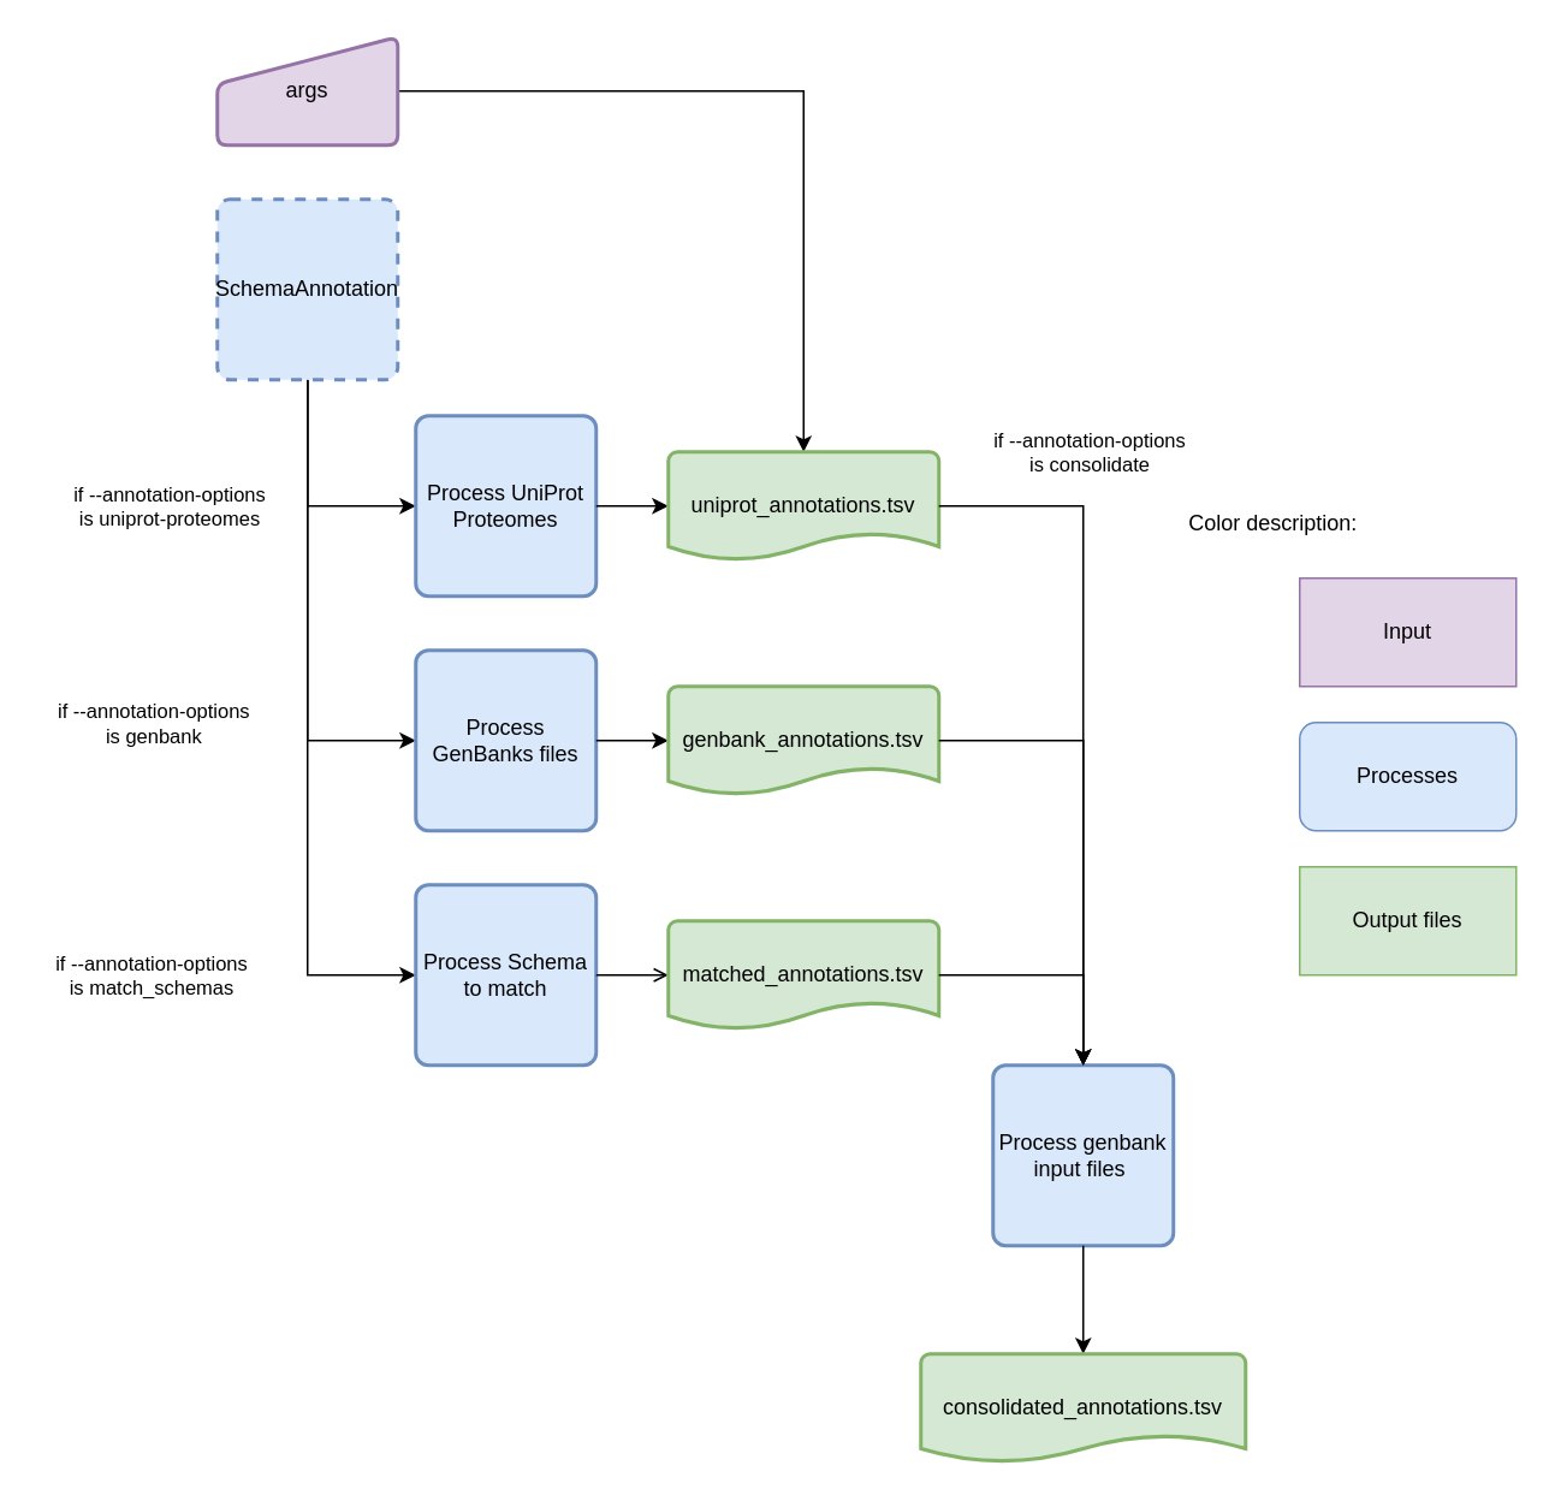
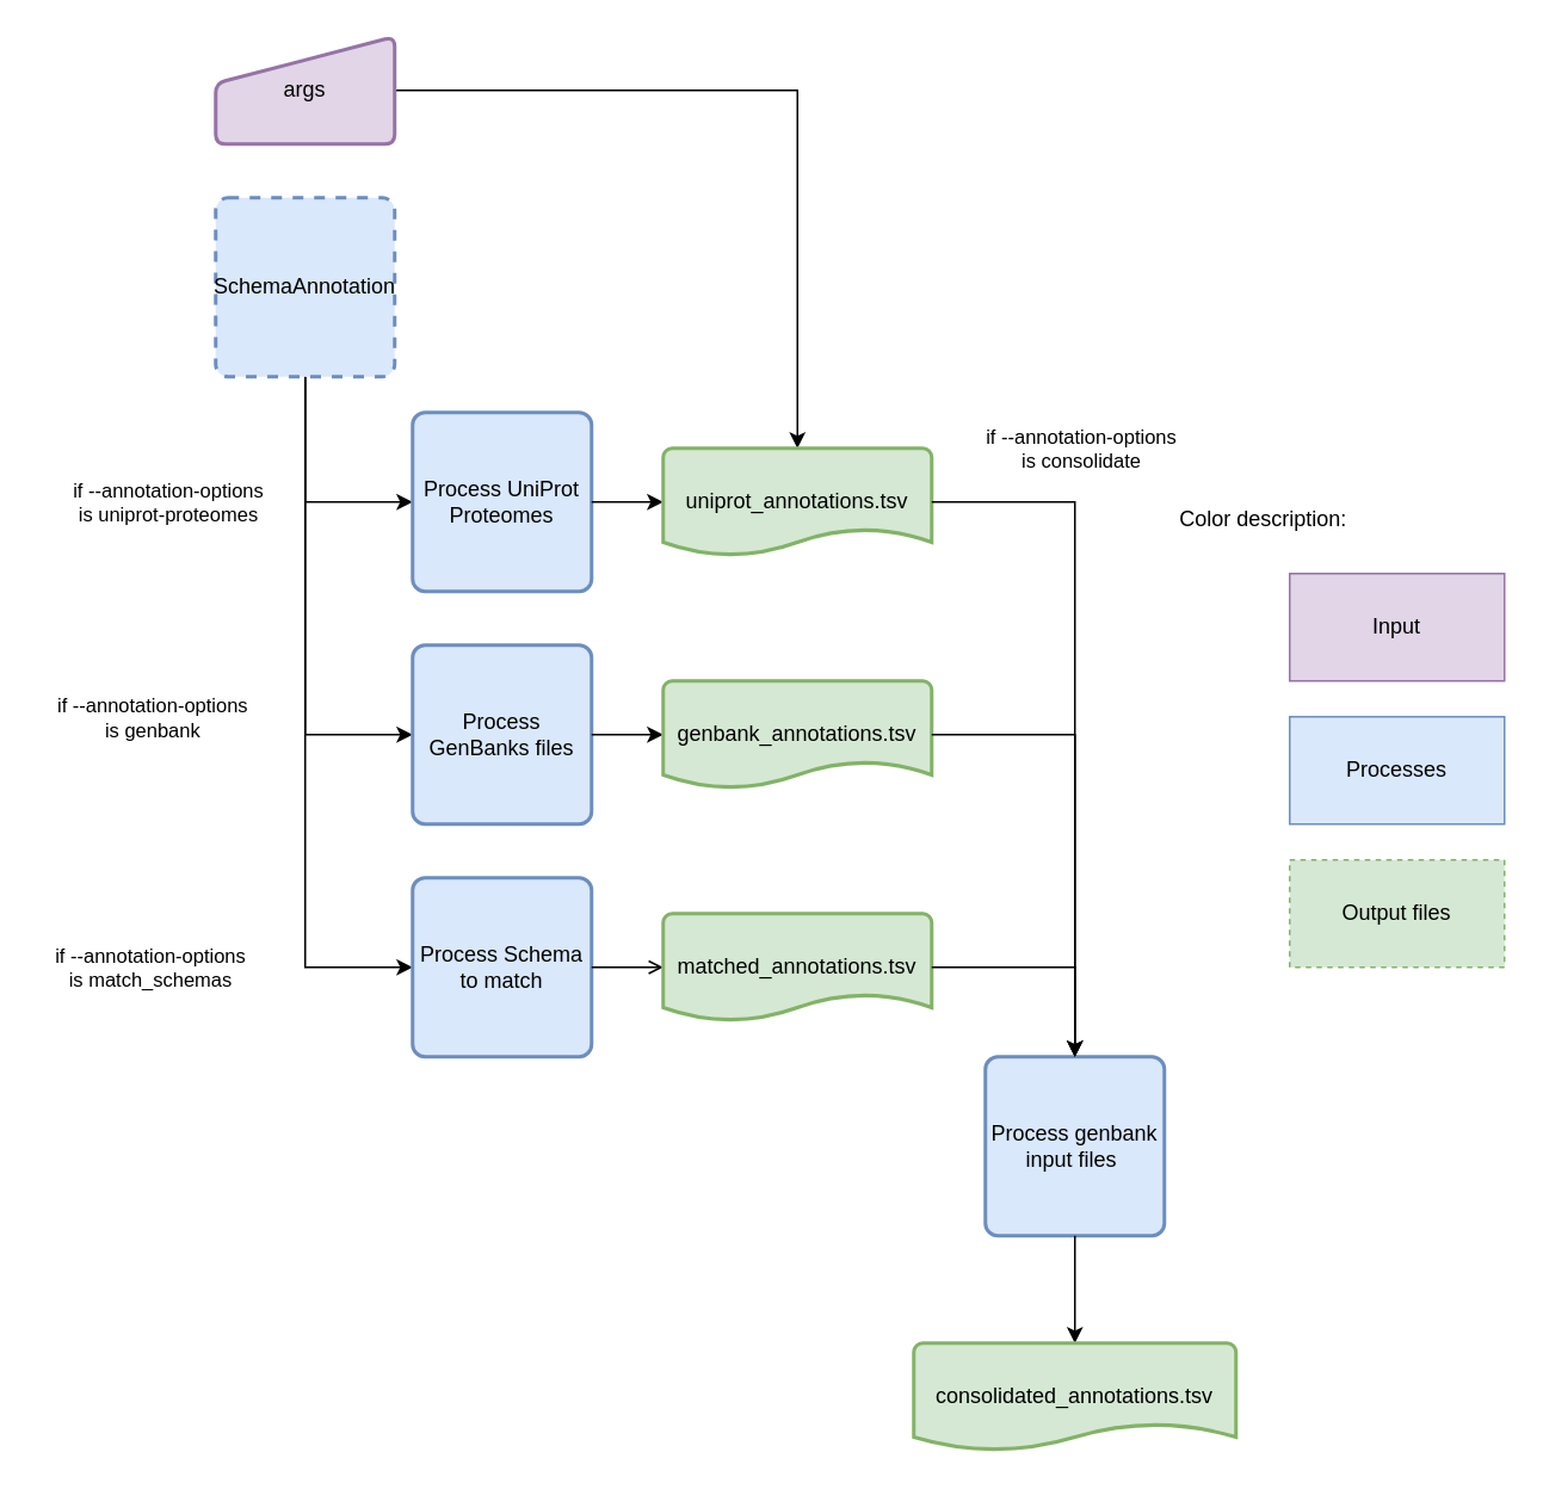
  <mxCell id="0" />
  <mxCell id="1" parent="0" />
  <mxCell id="2" style="edgeStyle=orthogonalEdgeStyle;rounded=0;orthogonalLoop=1;jettySize=auto;html=1;entryX=0;entryY=0.5;entryDx=0;entryDy=0;" parent="1" source="5" target="8" edge="1"><mxGeometry relative="1" as="geometry"><Array as="points"><mxPoint x="170" y="280" /></Array></mxGeometry></mxCell>
  <mxCell id="3" style="edgeStyle=orthogonalEdgeStyle;rounded=0;orthogonalLoop=1;jettySize=auto;html=1;entryX=0;entryY=0.5;entryDx=0;entryDy=0;" parent="1" source="5" target="9" edge="1"><mxGeometry relative="1" as="geometry"><Array as="points"><mxPoint x="170" y="410" /></Array></mxGeometry></mxCell>
  <mxCell id="4" style="edgeStyle=orthogonalEdgeStyle;rounded=0;orthogonalLoop=1;jettySize=auto;html=1;entryX=0;entryY=0.5;entryDx=0;entryDy=0;" parent="1" source="5" target="11" edge="1"><mxGeometry relative="1" as="geometry"><Array as="points"><mxPoint x="170" y="540" /></Array></mxGeometry></mxCell>
  <mxCell id="5" value="SchemaAnnotation" style="rounded=1;whiteSpace=wrap;html=1;absoluteArcSize=1;arcSize=14;strokeWidth=2;fillColor=#dae8fc;strokeColor=#6c8ebf;dashed=1;" parent="1" vertex="1"><mxGeometry x="120" y="110" width="100" height="100" as="geometry" /></mxCell>
  <mxCell id="6" style="edgeStyle=orthogonalEdgeStyle;rounded=0;orthogonalLoop=1;jettySize=auto;html=1;" parent="1" source="7" target="22" edge="1"><mxGeometry relative="1" as="geometry" /></mxCell>
  <mxCell id="7" value="args" style="html=1;strokeWidth=2;shape=manualInput;whiteSpace=wrap;rounded=1;size=26;arcSize=11;fillColor=#e1d5e7;strokeColor=#9673a6;" parent="1" vertex="1"><mxGeometry x="120" y="20" width="100" height="60" as="geometry" /></mxCell>
  <mxCell id="8" value="Process UniProt Proteomes" style="rounded=1;whiteSpace=wrap;html=1;absoluteArcSize=1;arcSize=14;strokeWidth=2;fillColor=#dae8fc;strokeColor=#6c8ebf;" parent="1" vertex="1"><mxGeometry x="230" y="230" width="100" height="100" as="geometry" /></mxCell>
  <mxCell id="9" value="Process GenBanks files" style="rounded=1;whiteSpace=wrap;html=1;absoluteArcSize=1;arcSize=14;strokeWidth=2;fillColor=#dae8fc;strokeColor=#6c8ebf;" parent="1" vertex="1"><mxGeometry x="230" y="360" width="100" height="100" as="geometry" /></mxCell>
  <mxCell id="10" value="&lt;span style=&quot;color: rgb(0, 0, 0); font-family: Helvetica; font-size: 11px; font-style: normal; font-variant-ligatures: normal; font-variant-caps: normal; font-weight: 400; letter-spacing: normal; orphans: 2; text-align: center; text-indent: 0px; text-transform: none; widows: 2; word-spacing: 0px; -webkit-text-stroke-width: 0px; white-space: nowrap; background-color: rgb(255, 255, 255); text-decoration-thickness: initial; text-decoration-style: initial; text-decoration-color: initial; float: none; display: inline !important;&quot;&gt;if&amp;nbsp;--annotation-options&lt;/span&gt;&lt;div&gt;&lt;div style=&quot;text-align: center;&quot;&gt;&lt;span style=&quot;font-size: 11px; text-wrap-mode: nowrap;&quot;&gt;is&amp;nbsp;&lt;/span&gt;&lt;span style=&quot;background-color: initial; text-align: left; font-size: 11px; text-wrap-mode: nowrap;&quot;&gt;genbank&lt;/span&gt;&lt;/div&gt;&lt;/div&gt;" style="text;whiteSpace=wrap;html=1;" parent="1" vertex="1"><mxGeometry x="30" y="380" width="130" height="60" as="geometry" /></mxCell>
  <mxCell id="11" value="Process Schema to match" style="rounded=1;whiteSpace=wrap;html=1;absoluteArcSize=1;arcSize=14;strokeWidth=2;fillColor=#dae8fc;strokeColor=#6c8ebf;" parent="1" vertex="1"><mxGeometry x="230" y="490" width="100" height="100" as="geometry" /></mxCell>
  <mxCell id="12" style="edgeStyle=orthogonalEdgeStyle;rounded=0;orthogonalLoop=1;jettySize=auto;html=1;entryX=0;entryY=0.5;entryDx=0;entryDy=0;entryPerimeter=0;" parent="1" source="8" target="22" edge="1"><mxGeometry relative="1" as="geometry"><mxPoint x="530" y="250" as="targetPoint" /></mxGeometry></mxCell>
  <mxCell id="13" style="edgeStyle=orthogonalEdgeStyle;rounded=0;orthogonalLoop=1;jettySize=auto;html=1;entryX=0;entryY=0.5;entryDx=0;entryDy=0;entryPerimeter=0;" parent="1" source="9" target="21" edge="1"><mxGeometry relative="1" as="geometry"><mxPoint x="470" y="410" as="targetPoint" /></mxGeometry></mxCell>
  <mxCell id="14" style="edgeStyle=orthogonalEdgeStyle;rounded=0;orthogonalLoop=1;jettySize=auto;html=1;entryX=0;entryY=0.5;entryDx=0;entryDy=0;entryPerimeter=0;endArrow=open;" parent="1" source="11" target="20" edge="1"><mxGeometry relative="1" as="geometry"><mxPoint x="495" y="410" as="targetPoint" /></mxGeometry></mxCell>
  <mxCell id="15" value="&lt;span style=&quot;font-size: 11px; background-color: rgb(255, 255, 255);&quot;&gt;if&amp;nbsp;--annotation-options&amp;nbsp;&lt;/span&gt;&lt;div style=&quot;font-size: 11px;&quot;&gt;is uniprot-proteomes&lt;span style=&quot;background-color: transparent; color: light-dark(rgb(0, 0, 0), rgb(255, 255, 255));&quot;&gt;&amp;nbsp;&lt;/span&gt;&lt;/div&gt;" style="text;html=1;align=center;verticalAlign=middle;resizable=0;points=[];autosize=1;strokeColor=none;fillColor=none;" parent="1" vertex="1"><mxGeometry x="30" y="260" width="130" height="40" as="geometry" /></mxCell>
- <mxCell id="16" value="Processes" style="whiteSpace=wrap;html=1;fillColor=#dae8fc;strokeColor=#6c8ebf;rounded=1;" parent="1" vertex="1"><mxGeometry x="720" y="400" width="120" height="60" as="geometry" /></mxCell>
+ <mxCell id="16" value="Processes" style="rounded=0;whiteSpace=wrap;html=1;fillColor=#dae8fc;strokeColor=#6c8ebf;" parent="1" vertex="1"><mxGeometry x="720" y="400" width="120" height="60" as="geometry" /></mxCell>
  <mxCell id="17" value="Input" style="rounded=0;whiteSpace=wrap;html=1;fillColor=#e1d5e7;strokeColor=#9673a6;" parent="1" vertex="1"><mxGeometry x="720" y="320" width="120" height="60" as="geometry" /></mxCell>
- <mxCell id="18" value="Output files" style="rounded=0;whiteSpace=wrap;html=1;fillColor=#d5e8d4;strokeColor=#82b366;" parent="1" vertex="1"><mxGeometry x="720" y="480" width="120" height="60" as="geometry" /></mxCell>
+ <mxCell id="18" value="Output files" style="rounded=0;whiteSpace=wrap;html=1;fillColor=#d5e8d4;strokeColor=#82b366;dashed=1;" parent="1" vertex="1"><mxGeometry x="720" y="480" width="120" height="60" as="geometry" /></mxCell>
  <mxCell id="19" value="Color description:" style="text;html=1;align=center;verticalAlign=middle;resizable=0;points=[];autosize=1;strokeColor=none;fillColor=none;" parent="1" vertex="1"><mxGeometry x="650" y="275" width="110" height="30" as="geometry" /></mxCell>
  <mxCell id="20" value="matched_annotations.tsv" style="strokeWidth=2;html=1;shape=mxgraph.flowchart.document2;whiteSpace=wrap;size=0.25;fillColor=#d5e8d4;strokeColor=#82b366;" vertex="1" parent="1"><mxGeometry x="370" y="510" width="150" height="60" as="geometry" /></mxCell>
  <mxCell id="21" value="genbank_annotations.tsv" style="strokeWidth=2;html=1;shape=mxgraph.flowchart.document2;whiteSpace=wrap;size=0.25;fillColor=#d5e8d4;strokeColor=#82b366;" vertex="1" parent="1"><mxGeometry x="370" y="380" width="150" height="60" as="geometry" /></mxCell>
  <mxCell id="22" value="uniprot_annotations.tsv" style="strokeWidth=2;html=1;shape=mxgraph.flowchart.document2;whiteSpace=wrap;size=0.25;fillColor=#d5e8d4;strokeColor=#82b366;" vertex="1" parent="1"><mxGeometry x="370" y="250" width="150" height="60" as="geometry" /></mxCell>
  <mxCell id="23" value="Process genbank input files&amp;nbsp;" style="rounded=1;whiteSpace=wrap;html=1;absoluteArcSize=1;arcSize=14;strokeWidth=2;fillColor=#dae8fc;strokeColor=#6c8ebf;" vertex="1" parent="1"><mxGeometry x="550" y="590" width="100" height="100" as="geometry" /></mxCell>
  <mxCell id="24" value="" style="endArrow=classic;html=1;rounded=0;exitX=1;exitY=0.5;exitDx=0;exitDy=0;exitPerimeter=0;entryX=0.5;entryY=0;entryDx=0;entryDy=0;" edge="1" parent="1" source="22" target="23"><mxGeometry width="50" height="50" relative="1" as="geometry"><mxPoint x="390" y="590" as="sourcePoint" /><mxPoint x="440" y="540" as="targetPoint" /><Array as="points"><mxPoint x="600" y="280" /></Array></mxGeometry></mxCell>
  <mxCell id="25" value="" style="endArrow=classic;html=1;rounded=0;exitX=1;exitY=0.5;exitDx=0;exitDy=0;exitPerimeter=0;entryX=0.5;entryY=0;entryDx=0;entryDy=0;" edge="1" parent="1" source="21" target="23"><mxGeometry width="50" height="50" relative="1" as="geometry"><mxPoint x="530" y="290" as="sourcePoint" /><mxPoint x="610" y="600" as="targetPoint" /><Array as="points"><mxPoint x="600" y="410" /></Array></mxGeometry></mxCell>
  <mxCell id="26" value="" style="endArrow=classic;html=1;rounded=0;exitX=1;exitY=0.5;exitDx=0;exitDy=0;exitPerimeter=0;entryX=0.5;entryY=0;entryDx=0;entryDy=0;" edge="1" parent="1" source="20" target="23"><mxGeometry width="50" height="50" relative="1" as="geometry"><mxPoint x="540" y="300" as="sourcePoint" /><mxPoint x="620" y="610" as="targetPoint" /><Array as="points"><mxPoint x="600" y="540" /></Array></mxGeometry></mxCell>
  <mxCell id="27" value="&lt;span style=&quot;font-size: 11px; background-color: rgb(255, 255, 255);&quot;&gt;if&amp;nbsp;--annotation-options&amp;nbsp;&lt;/span&gt;&lt;div style=&quot;font-size: 11px;&quot;&gt;is consolidate&lt;span style=&quot;background-color: transparent; color: light-dark(rgb(0, 0, 0), rgb(255, 255, 255));&quot;&gt;&amp;nbsp;&lt;/span&gt;&lt;/div&gt;" style="text;html=1;align=center;verticalAlign=middle;resizable=0;points=[];autosize=1;strokeColor=none;fillColor=none;" vertex="1" parent="1"><mxGeometry x="540" y="230" width="130" height="40" as="geometry" /></mxCell>
  <mxCell id="28" value="&lt;span style=&quot;font-size: 11px; background-color: rgb(255, 255, 255);&quot;&gt;if&amp;nbsp;--annotation-options&amp;nbsp;&lt;/span&gt;&lt;div style=&quot;font-size: 11px;&quot;&gt;is match_schemas&lt;span style=&quot;background-color: transparent; color: light-dark(rgb(0, 0, 0), rgb(255, 255, 255));&quot;&gt;&amp;nbsp;&lt;/span&gt;&lt;/div&gt;" style="text;html=1;align=center;verticalAlign=middle;resizable=0;points=[];autosize=1;strokeColor=none;fillColor=none;" vertex="1" parent="1"><mxGeometry x="20" y="520" width="130" height="40" as="geometry" /></mxCell>
  <mxCell id="29" style="edgeStyle=orthogonalEdgeStyle;rounded=0;orthogonalLoop=1;jettySize=auto;html=1;exitX=0.5;exitY=1;exitDx=0;exitDy=0;entryX=0.5;entryY=0;entryDx=0;entryDy=0;entryPerimeter=0;" edge="1" parent="1" source="23" target="30"><mxGeometry relative="1" as="geometry"><mxPoint x="340" y="550" as="sourcePoint" /><mxPoint x="608" y="750" as="targetPoint" /></mxGeometry></mxCell>
  <mxCell id="30" value="consolidated_annotations.tsv" style="strokeWidth=2;html=1;shape=mxgraph.flowchart.document2;whiteSpace=wrap;size=0.25;fillColor=#d5e8d4;strokeColor=#82b366;" vertex="1" parent="1"><mxGeometry x="510" y="750" width="180" height="60" as="geometry" /></mxCell>
